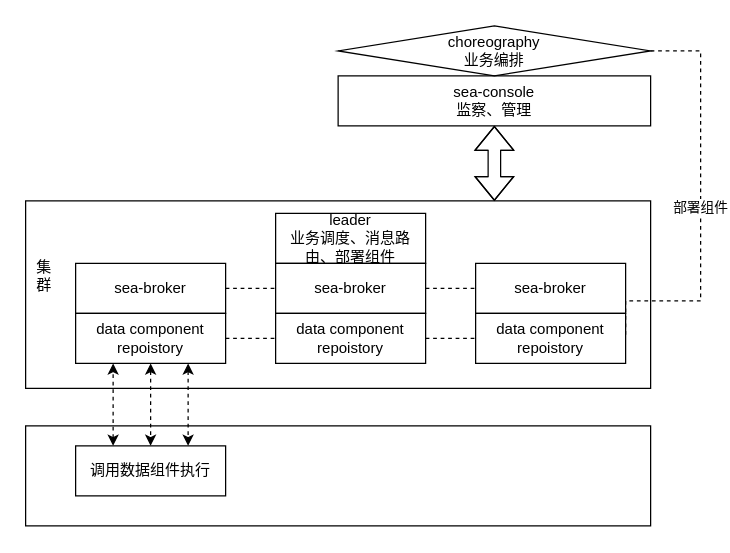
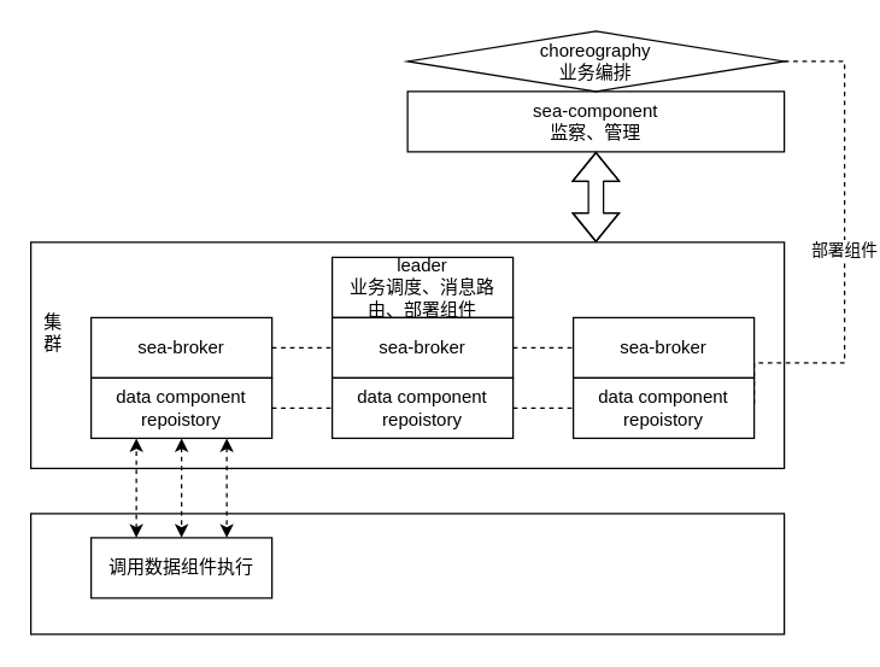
  <mxCell id="0" />
  <mxCell id="1" parent="0" />
  <mxCell id="2" value="" style="rounded=0;whiteSpace=wrap;html=1;fillColor=none;gradientColor=none;align=center;" vertex="1" parent="1"><mxGeometry x="20" y="340" width="500" height="80" as="geometry" /></mxCell>
  <mxCell id="3" value="" style="rounded=0;whiteSpace=wrap;html=1;fillColor=none;gradientColor=none;align=center;" vertex="1" parent="1"><mxGeometry x="20" y="160" width="500" height="150" as="geometry" /></mxCell>
  <mxCell id="4" style="edgeStyle=orthogonalEdgeStyle;rounded=0;html=1;exitX=1;exitY=0.5;entryX=0;entryY=0.5;dashed=1;startArrow=none;startFill=0;endArrow=none;endFill=0;jettySize=auto;orthogonalLoop=1;" edge="1" parent="1" source="5" target="7"><mxGeometry relative="1" as="geometry" /></mxCell>
  <mxCell id="5" value="sea-broker" style="rounded=0;whiteSpace=wrap;html=1;fillColor=none;gradientColor=none;align=center;" vertex="1" parent="1"><mxGeometry x="60" y="210" width="120" height="40" as="geometry" /></mxCell>
  <mxCell id="6" style="edgeStyle=orthogonalEdgeStyle;rounded=0;html=1;exitX=1;exitY=0.5;entryX=0;entryY=0.5;dashed=1;startArrow=none;startFill=0;endArrow=none;endFill=0;jettySize=auto;orthogonalLoop=1;" edge="1" parent="1" source="7" target="8"><mxGeometry relative="1" as="geometry" /></mxCell>
  <mxCell id="7" value="sea-broker" style="rounded=0;whiteSpace=wrap;html=1;fillColor=none;gradientColor=none;align=center;" vertex="1" parent="1"><mxGeometry x="220" y="210" width="120" height="40" as="geometry" /></mxCell>
  <mxCell id="8" value="sea-broker" style="rounded=0;whiteSpace=wrap;html=1;fillColor=none;gradientColor=none;align=center;" vertex="1" parent="1"><mxGeometry x="380" y="210" width="120" height="40" as="geometry" /></mxCell>
  <mxCell id="9" style="edgeStyle=orthogonalEdgeStyle;rounded=0;html=1;exitX=0.5;exitY=1;entryX=0.5;entryY=0;dashed=1;startArrow=classic;startFill=1;jettySize=auto;orthogonalLoop=1;" edge="1" parent="1" source="12" target="18"><mxGeometry relative="1" as="geometry" /></mxCell>
  <mxCell id="10" style="edgeStyle=orthogonalEdgeStyle;rounded=0;html=1;exitX=0.75;exitY=1;entryX=0.75;entryY=0;dashed=1;startArrow=classic;startFill=1;jettySize=auto;orthogonalLoop=1;" edge="1" parent="1" source="12" target="18"><mxGeometry relative="1" as="geometry" /></mxCell>
  <mxCell id="11" style="edgeStyle=orthogonalEdgeStyle;rounded=0;html=1;exitX=1;exitY=0.5;entryX=0;entryY=0.5;dashed=1;startArrow=none;startFill=0;jettySize=auto;orthogonalLoop=1;endArrow=none;endFill=0;" edge="1" parent="1" source="12" target="14"><mxGeometry relative="1" as="geometry" /></mxCell>
  <mxCell id="12" value="data component repoistory" style="rounded=0;whiteSpace=wrap;html=1;fillColor=none;gradientColor=none;align=center;" vertex="1" parent="1"><mxGeometry x="60" y="250" width="120" height="40" as="geometry" /></mxCell>
  <mxCell id="13" style="edgeStyle=orthogonalEdgeStyle;rounded=0;html=1;exitX=1;exitY=0.5;entryX=0;entryY=0.5;dashed=1;startArrow=none;startFill=0;endArrow=none;endFill=0;jettySize=auto;orthogonalLoop=1;" edge="1" parent="1" source="14" target="15"><mxGeometry relative="1" as="geometry" /></mxCell>
  <mxCell id="14" value="data component repoistory" style="rounded=0;whiteSpace=wrap;html=1;fillColor=none;gradientColor=none;align=center;" vertex="1" parent="1"><mxGeometry x="220" y="250" width="120" height="40" as="geometry" /></mxCell>
  <mxCell id="15" value="data component repoistory" style="rounded=0;whiteSpace=wrap;html=1;fillColor=none;gradientColor=none;align=center;" vertex="1" parent="1"><mxGeometry x="380" y="250" width="120" height="40" as="geometry" /></mxCell>
  <mxCell id="16" value="集&lt;br&gt;群" style="text;html=1;strokeColor=none;fillColor=none;align=center;verticalAlign=middle;whiteSpace=wrap;rounded=0;" vertex="1" parent="1"><mxGeometry x="30" y="210" width="10" height="20" as="geometry" /></mxCell>
  <mxCell id="17" style="edgeStyle=orthogonalEdgeStyle;rounded=0;html=1;exitX=0.25;exitY=0;entryX=0.25;entryY=1;dashed=1;jettySize=auto;orthogonalLoop=1;startArrow=classic;startFill=1;" edge="1" parent="1" source="18" target="12"><mxGeometry relative="1" as="geometry" /></mxCell>
  <mxCell id="18" value="调用数据组件执行" style="rounded=0;whiteSpace=wrap;html=1;fillColor=none;gradientColor=none;align=center;" vertex="1" parent="1"><mxGeometry x="60" y="356" width="120" height="40" as="geometry" /></mxCell>
  <mxCell id="19" value="leader&lt;br&gt;业务调度、消息路由、部署组件&lt;br&gt;" style="rounded=0;whiteSpace=wrap;html=1;fillColor=none;gradientColor=none;align=center;" vertex="1" parent="1"><mxGeometry x="220" y="170" width="120" height="40" as="geometry" /></mxCell>
  <mxCell id="20" value="部署组件" style="edgeStyle=orthogonalEdgeStyle;rounded=0;html=1;exitX=1;exitY=0.5;entryX=1;entryY=0.5;dashed=1;startArrow=none;startFill=0;endArrow=none;endFill=0;jettySize=auto;orthogonalLoop=1;" edge="1" parent="1" source="21" target="15"><mxGeometry relative="1" as="geometry"><Array as="points"><mxPoint x="560" y="40" /><mxPoint x="560" y="240" /></Array></mxGeometry></mxCell>
  <mxCell id="21" value="choreography&lt;br&gt;业务编排&lt;br&gt;" style="rhombus;whiteSpace=wrap;html=1;fillColor=none;gradientColor=none;align=center;" vertex="1" parent="1"><mxGeometry x="270" y="20" width="250" height="40" as="geometry" /></mxCell>
  <mxCell id="22" style="edgeStyle=orthogonalEdgeStyle;rounded=0;html=1;exitX=0.5;exitY=1;entryX=0.75;entryY=0;startArrow=block;startFill=0;endArrow=block;endFill=0;jettySize=auto;orthogonalLoop=1;shape=flexArrow;shadow=0;comic=0;" edge="1" parent="1" source="23" target="3"><mxGeometry relative="1" as="geometry"><Array as="points"><mxPoint x="395" y="130" /><mxPoint x="395" y="130" /></Array></mxGeometry></mxCell>
- <mxCell id="23" value="sea-console&lt;br&gt;监察、管理&lt;br&gt;" style="rounded=0;whiteSpace=wrap;html=1;fillColor=none;gradientColor=none;align=center;" vertex="1" parent="1"><mxGeometry x="270" y="60" width="250" height="40" as="geometry" /></mxCell>
+ <mxCell id="23" value="sea-component&lt;br&gt;监察、管理&lt;br&gt;" style="rounded=0;whiteSpace=wrap;html=1;fillColor=none;gradientColor=none;align=center;" vertex="1" parent="1"><mxGeometry x="270" y="60" width="250" height="40" as="geometry" /></mxCell>
